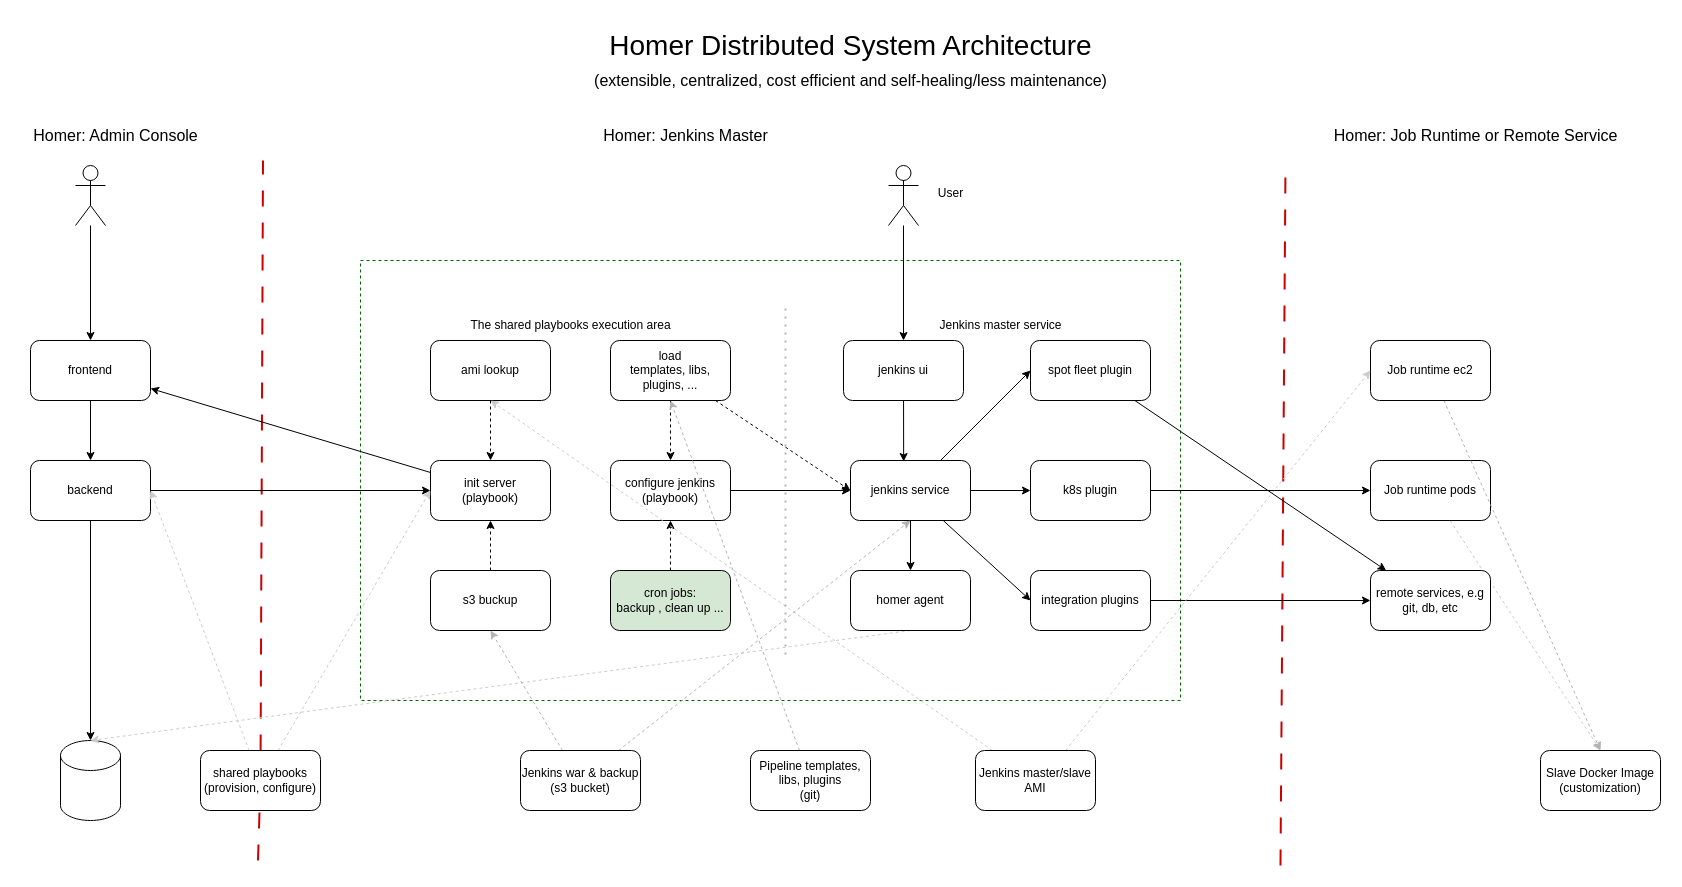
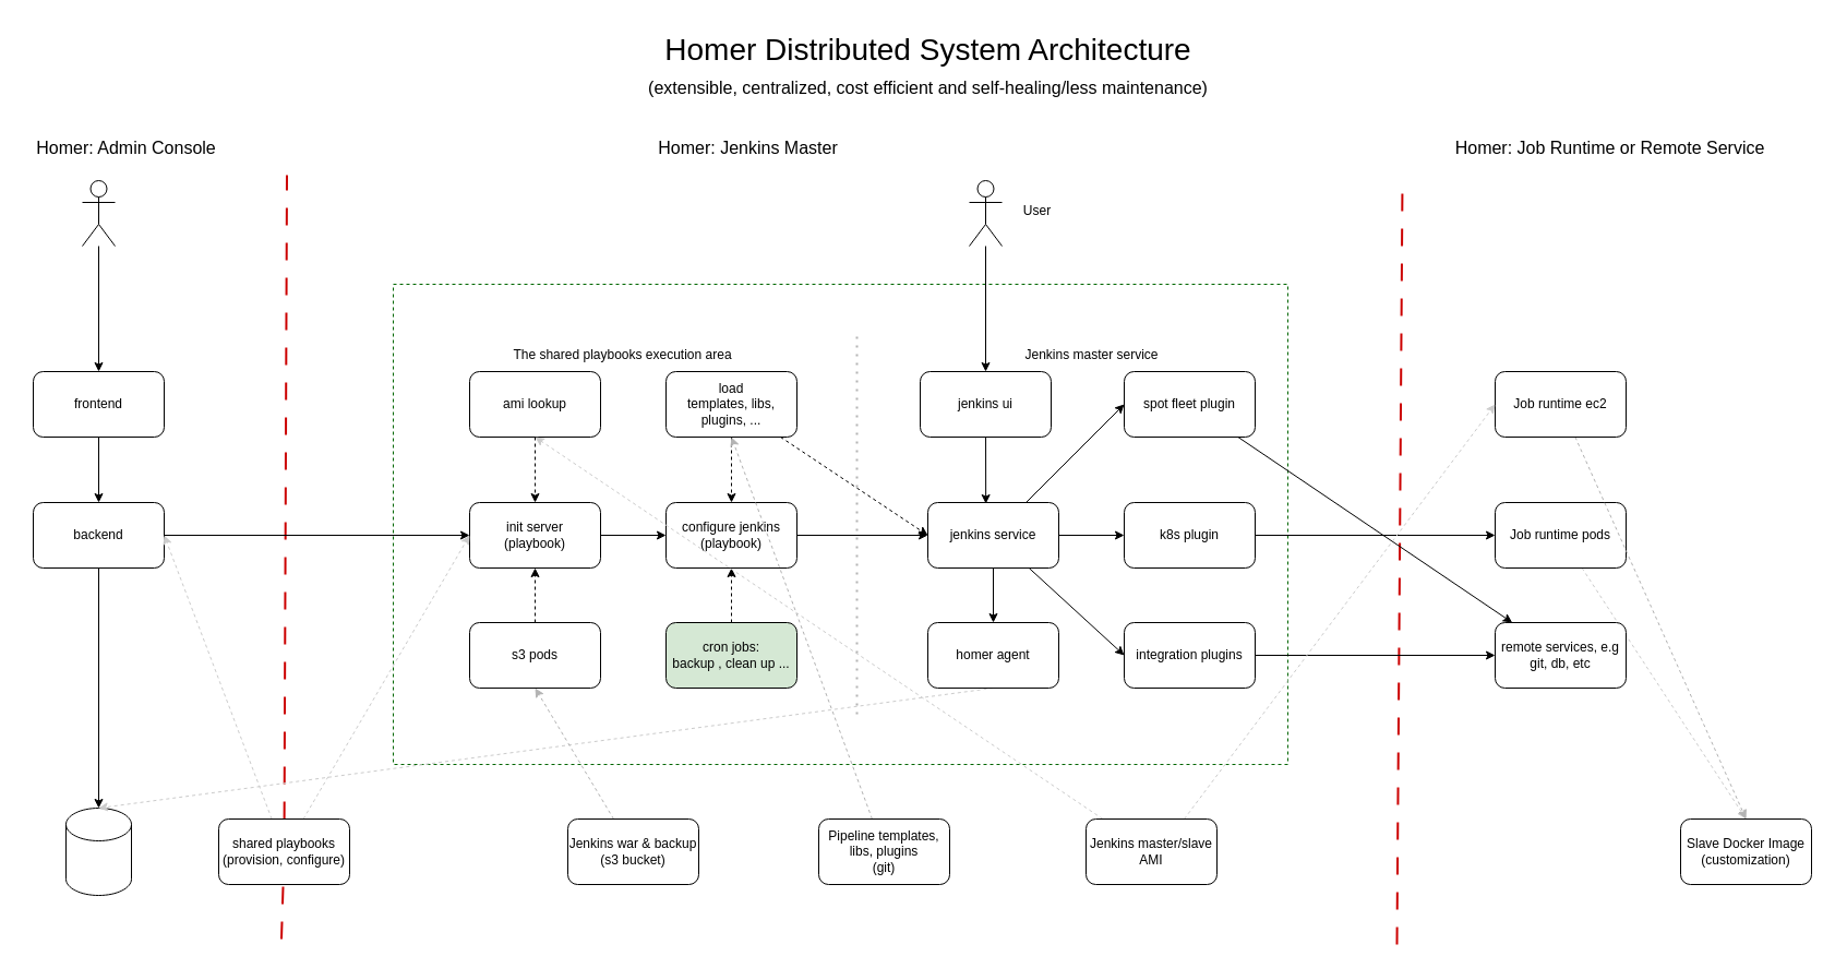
  <mxCell id="0" />
  <mxCell id="1" parent="0" />
  <mxCell id="2" value="" style="endArrow=none;dashed=1;html=1;dashPattern=8 8;strokeWidth=2;rounded=0;strokeColor=#CC0000;fontColor=#CC0000;" edge="1" parent="1"><mxGeometry width="50" height="50" relative="1" as="geometry"><mxPoint x="1280" y="865" as="sourcePoint" /><mxPoint x="1285" y="165" as="targetPoint" /></mxGeometry></mxCell>
  <mxCell id="3" value="" style="endArrow=none;dashed=1;html=1;dashPattern=8 8;strokeWidth=2;rounded=0;strokeColor=#CC0000;fontColor=#CC0000;" edge="1" parent="1" source="66"><mxGeometry width="50" height="50" relative="1" as="geometry"><mxPoint x="257.5" y="860" as="sourcePoint" /><mxPoint x="262.5" y="160" as="targetPoint" /></mxGeometry></mxCell>
  <mxCell id="4" value="" style="rounded=0;whiteSpace=wrap;html=1;dashed=1;strokeColor=#006600;" vertex="1" parent="1"><mxGeometry x="360" y="260" width="820" height="440" as="geometry" /></mxCell>
  <mxCell id="5" style="edgeStyle=none;rounded=0;orthogonalLoop=1;jettySize=auto;html=1;" edge="1" parent="1" source="6" target="9"><mxGeometry relative="1" as="geometry" /></mxCell>
  <mxCell id="6" value="frontend" style="rounded=1;whiteSpace=wrap;html=1;" vertex="1" parent="1"><mxGeometry x="30" y="340" width="120" height="60" as="geometry" /></mxCell>
  <mxCell id="7" style="edgeStyle=none;rounded=0;orthogonalLoop=1;jettySize=auto;html=1;entryX=0.5;entryY=0;entryDx=0;entryDy=0;entryPerimeter=0;" edge="1" parent="1" source="9" target="10"><mxGeometry relative="1" as="geometry" /></mxCell>
  <mxCell id="8" style="edgeStyle=none;rounded=0;orthogonalLoop=1;jettySize=auto;html=1;entryX=0;entryY=0.5;entryDx=0;entryDy=0;" edge="1" parent="1" source="9" target="12"><mxGeometry relative="1" as="geometry" /></mxCell>
  <mxCell id="9" value="backend" style="rounded=1;whiteSpace=wrap;html=1;" vertex="1" parent="1"><mxGeometry x="30" y="460" width="120" height="60" as="geometry" /></mxCell>
  <mxCell id="10" value="" style="shape=cylinder3;whiteSpace=wrap;html=1;boundedLbl=1;backgroundOutline=1;size=15;" vertex="1" parent="1"><mxGeometry x="60" y="740" width="60" height="80" as="geometry" /></mxCell>
- <mxCell id="11" style="edgeStyle=none;rounded=0;orthogonalLoop=1;jettySize=auto;html=1;" edge="1" parent="1" source="12" target="6"><mxGeometry relative="1" as="geometry" /></mxCell>
+ <mxCell id="11" style="edgeStyle=none;rounded=0;orthogonalLoop=1;jettySize=auto;html=1;" edge="1" parent="1" source="12" target="14"><mxGeometry relative="1" as="geometry" /></mxCell>
  <mxCell id="12" value="init server&lt;br&gt;(playbook)" style="rounded=1;whiteSpace=wrap;html=1;" vertex="1" parent="1"><mxGeometry x="430" y="460" width="120" height="60" as="geometry" /></mxCell>
  <mxCell id="13" style="edgeStyle=none;rounded=0;orthogonalLoop=1;jettySize=auto;html=1;entryX=0;entryY=0.5;entryDx=0;entryDy=0;" edge="1" parent="1" source="14" target="19"><mxGeometry relative="1" as="geometry" /></mxCell>
  <mxCell id="14" value="configure jenkins&lt;br&gt;(playbook)" style="rounded=1;whiteSpace=wrap;html=1;" vertex="1" parent="1"><mxGeometry x="610" y="460" width="120" height="60" as="geometry" /></mxCell>
  <mxCell id="15" style="edgeStyle=none;rounded=0;orthogonalLoop=1;jettySize=auto;html=1;entryX=0;entryY=0.5;entryDx=0;entryDy=0;" edge="1" parent="1" source="19" target="34"><mxGeometry relative="1" as="geometry" /></mxCell>
  <mxCell id="16" style="edgeStyle=none;rounded=0;orthogonalLoop=1;jettySize=auto;html=1;entryX=0;entryY=0.5;entryDx=0;entryDy=0;" edge="1" parent="1" source="19" target="32"><mxGeometry relative="1" as="geometry" /></mxCell>
  <mxCell id="17" style="edgeStyle=none;rounded=0;orthogonalLoop=1;jettySize=auto;html=1;entryX=0;entryY=0.5;entryDx=0;entryDy=0;" edge="1" parent="1" source="19" target="36"><mxGeometry relative="1" as="geometry" /></mxCell>
  <mxCell id="18" style="edgeStyle=none;rounded=0;orthogonalLoop=1;jettySize=auto;html=1;" edge="1" parent="1" source="19" target="56"><mxGeometry relative="1" as="geometry" /></mxCell>
  <mxCell id="19" value="jenkins service" style="rounded=1;whiteSpace=wrap;html=1;" vertex="1" parent="1"><mxGeometry x="850" y="460" width="120" height="60" as="geometry" /></mxCell>
  <mxCell id="20" style="edgeStyle=none;rounded=0;orthogonalLoop=1;jettySize=auto;html=1;entryX=0.5;entryY=1;entryDx=0;entryDy=0;dashed=1;" edge="1" parent="1" source="21" target="14"><mxGeometry relative="1" as="geometry" /></mxCell>
  <mxCell id="21" value="cron jobs: &lt;br&gt;backup , clean up ..." style="rounded=1;whiteSpace=wrap;html=1;fillColor=#d5e8d4;" vertex="1" parent="1"><mxGeometry x="610" y="570" width="120" height="60" as="geometry" /></mxCell>
  <mxCell id="22" style="edgeStyle=none;rounded=0;orthogonalLoop=1;jettySize=auto;html=1;entryX=0.5;entryY=0;entryDx=0;entryDy=0;dashed=1;" edge="1" parent="1" source="24" target="14"><mxGeometry relative="1" as="geometry" /></mxCell>
  <mxCell id="23" style="edgeStyle=none;rounded=0;orthogonalLoop=1;jettySize=auto;html=1;entryX=0;entryY=0.5;entryDx=0;entryDy=0;dashed=1;" edge="1" parent="1" source="24" target="19"><mxGeometry relative="1" as="geometry" /></mxCell>
  <mxCell id="24" value="load &lt;br&gt;templates, libs, plugins, ..." style="rounded=1;whiteSpace=wrap;html=1;" vertex="1" parent="1"><mxGeometry x="610" y="340" width="120" height="60" as="geometry" /></mxCell>
  <mxCell id="25" style="edgeStyle=none;rounded=0;orthogonalLoop=1;jettySize=auto;html=1;entryX=0.5;entryY=0;entryDx=0;entryDy=0;dashed=1;" edge="1" parent="1" source="26" target="12"><mxGeometry relative="1" as="geometry" /></mxCell>
  <mxCell id="26" value="ami lookup" style="rounded=1;whiteSpace=wrap;html=1;" vertex="1" parent="1"><mxGeometry x="430" y="340" width="120" height="60" as="geometry" /></mxCell>
  <mxCell id="27" style="edgeStyle=none;rounded=0;orthogonalLoop=1;jettySize=auto;html=1;entryX=0.5;entryY=1;entryDx=0;entryDy=0;dashed=1;" edge="1" parent="1" source="28" target="12"><mxGeometry relative="1" as="geometry" /></mxCell>
- <mxCell id="28" value="s3 buckup" style="rounded=1;whiteSpace=wrap;html=1;" vertex="1" parent="1"><mxGeometry x="430" y="570" width="120" height="60" as="geometry" /></mxCell>
+ <mxCell id="28" value="s3 pods" style="rounded=1;whiteSpace=wrap;html=1;" vertex="1" parent="1"><mxGeometry x="430" y="570" width="120" height="60" as="geometry" /></mxCell>
  <mxCell id="29" style="edgeStyle=none;rounded=0;orthogonalLoop=1;jettySize=auto;html=1;entryX=1;entryY=0.5;entryDx=0;entryDy=0;dashed=1;strokeColor=#CCCCCC;" edge="1" parent="1" source="66" target="9"><mxGeometry relative="1" as="geometry" /></mxCell>
  <mxCell id="30" style="edgeStyle=none;rounded=0;orthogonalLoop=1;jettySize=auto;html=1;entryX=0;entryY=0.5;entryDx=0;entryDy=0;dashed=1;strokeColor=#CCCCCC;" edge="1" parent="1" source="66" target="12"><mxGeometry relative="1" as="geometry" /></mxCell>
  <mxCell id="31" style="edgeStyle=none;rounded=0;orthogonalLoop=1;jettySize=auto;html=1;" edge="1" parent="1" source="32" target="41"><mxGeometry relative="1" as="geometry" /></mxCell>
  <mxCell id="32" value="integration plugins" style="rounded=1;whiteSpace=wrap;html=1;" vertex="1" parent="1"><mxGeometry x="1030" y="570" width="120" height="60" as="geometry" /></mxCell>
  <mxCell id="33" style="edgeStyle=none;rounded=0;orthogonalLoop=1;jettySize=auto;html=1;entryX=0;entryY=0.5;entryDx=0;entryDy=0;" edge="1" parent="1" source="34" target="38"><mxGeometry relative="1" as="geometry" /></mxCell>
  <mxCell id="34" value="k8s plugin" style="rounded=1;whiteSpace=wrap;html=1;" vertex="1" parent="1"><mxGeometry x="1030" y="460" width="120" height="60" as="geometry" /></mxCell>
  <mxCell id="35" style="edgeStyle=none;rounded=0;orthogonalLoop=1;jettySize=auto;html=1;" edge="1" parent="1" source="36" target="41"><mxGeometry relative="1" as="geometry" /></mxCell>
  <mxCell id="36" value="spot fleet plugin" style="rounded=1;whiteSpace=wrap;html=1;" vertex="1" parent="1"><mxGeometry x="1030" y="340" width="120" height="60" as="geometry" /></mxCell>
  <mxCell id="37" style="edgeStyle=none;rounded=0;orthogonalLoop=1;jettySize=auto;html=1;entryX=0.5;entryY=0;entryDx=0;entryDy=0;dashed=1;strokeColor=#CCCCCC;" edge="1" parent="1" source="38" target="47"><mxGeometry relative="1" as="geometry" /></mxCell>
  <mxCell id="38" value="Job runtime pods" style="rounded=1;whiteSpace=wrap;html=1;" vertex="1" parent="1"><mxGeometry x="1370" y="460" width="120" height="60" as="geometry" /></mxCell>
  <mxCell id="39" style="edgeStyle=none;rounded=0;orthogonalLoop=1;jettySize=auto;html=1;entryX=0.5;entryY=0;entryDx=0;entryDy=0;dashed=1;strokeColor=#B3B3B3;" edge="1" parent="1" source="40" target="47"><mxGeometry relative="1" as="geometry" /></mxCell>
  <mxCell id="40" value="Job runtime ec2" style="rounded=1;whiteSpace=wrap;html=1;" vertex="1" parent="1"><mxGeometry x="1370" y="340" width="120" height="60" as="geometry" /></mxCell>
  <mxCell id="41" value="remote services, e.g git, db, etc" style="rounded=1;whiteSpace=wrap;html=1;" vertex="1" parent="1"><mxGeometry x="1370" y="570" width="120" height="60" as="geometry" /></mxCell>
  <mxCell id="42" style="edgeStyle=none;rounded=0;orthogonalLoop=1;jettySize=auto;html=1;entryX=0.443;entryY=0.017;entryDx=0;entryDy=0;entryPerimeter=0;" edge="1" parent="1" source="43" target="19"><mxGeometry relative="1" as="geometry" /></mxCell>
  <mxCell id="43" value="jenkins ui" style="rounded=1;whiteSpace=wrap;html=1;" vertex="1" parent="1"><mxGeometry x="843" y="340" width="120" height="60" as="geometry" /></mxCell>
  <mxCell id="44" style="edgeStyle=none;rounded=0;orthogonalLoop=1;jettySize=auto;html=1;entryX=0.5;entryY=1;entryDx=0;entryDy=0;dashed=1;strokeColor=#CCCCCC;" edge="1" parent="1" source="46" target="26"><mxGeometry relative="1" as="geometry" /></mxCell>
  <mxCell id="45" style="edgeStyle=none;rounded=0;orthogonalLoop=1;jettySize=auto;html=1;entryX=0;entryY=0.5;entryDx=0;entryDy=0;exitX=0.75;exitY=0;exitDx=0;exitDy=0;dashed=1;strokeColor=#CCCCCC;" edge="1" parent="1" source="46" target="40"><mxGeometry relative="1" as="geometry" /></mxCell>
- <mxCell id="46" value="Jenkins master/slave AMI" style="rounded=1;whiteSpace=wrap;html=1;" vertex="1" parent="1"><mxGeometry x="975" y="750" width="120" height="60" as="geometry" /></mxCell>
+ <mxCell id="46" value="Jenkins master/slave AMI" style="rounded=1;whiteSpace=wrap;html=1;" vertex="1" parent="1"><mxGeometry x="995" y="750" width="120" height="60" as="geometry" /></mxCell>
  <mxCell id="47" value="Slave Docker Image&lt;br&gt;(customization)" style="rounded=1;whiteSpace=wrap;html=1;" vertex="1" parent="1"><mxGeometry x="1540" y="750" width="120" height="60" as="geometry" /></mxCell>
  <mxCell id="48" style="edgeStyle=none;rounded=0;orthogonalLoop=1;jettySize=auto;html=1;entryX=0.5;entryY=0;entryDx=0;entryDy=0;" edge="1" parent="1" source="49" target="6"><mxGeometry relative="1" as="geometry" /></mxCell>
  <mxCell id="49" value="" style="shape=umlActor;verticalLabelPosition=bottom;verticalAlign=top;html=1;outlineConnect=0;" vertex="1" parent="1"><mxGeometry x="75" y="165" width="30" height="60" as="geometry" /></mxCell>
  <mxCell id="50" style="edgeStyle=none;rounded=0;orthogonalLoop=1;jettySize=auto;html=1;entryX=0.5;entryY=0;entryDx=0;entryDy=0;" edge="1" parent="1" source="51" target="43"><mxGeometry relative="1" as="geometry" /></mxCell>
  <mxCell id="51" value="" style="shape=umlActor;verticalLabelPosition=bottom;verticalAlign=top;html=1;outlineConnect=0;" vertex="1" parent="1"><mxGeometry x="888" y="165" width="30" height="60" as="geometry" /></mxCell>
  <mxCell id="52" value="Jenkins master service" style="text;html=1;align=center;verticalAlign=middle;resizable=0;points=[];autosize=1;strokeColor=none;fillColor=none;" vertex="1" parent="1"><mxGeometry x="925" y="310" width="150" height="30" as="geometry" /></mxCell>
  <mxCell id="53" value="Homer: Job Runtime or Remote Service" style="text;html=1;align=center;verticalAlign=middle;resizable=0;points=[];autosize=1;strokeColor=none;fillColor=none;fontSize=16;" vertex="1" parent="1"><mxGeometry x="1320" y="120" width="310" height="30" as="geometry" /></mxCell>
  <mxCell id="54" value="Homer: Admin Console" style="text;html=1;align=center;verticalAlign=middle;resizable=0;points=[];autosize=1;strokeColor=none;fillColor=none;fontSize=16;" vertex="1" parent="1"><mxGeometry x="20" y="120" width="190" height="30" as="geometry" /></mxCell>
  <mxCell id="55" style="edgeStyle=none;rounded=0;orthogonalLoop=1;jettySize=auto;html=1;entryX=0.5;entryY=0;entryDx=0;entryDy=0;entryPerimeter=0;exitX=0.5;exitY=1;exitDx=0;exitDy=0;dashed=1;strokeColor=#CCCCCC;" edge="1" parent="1" source="56" target="10"><mxGeometry relative="1" as="geometry" /></mxCell>
  <mxCell id="56" value="homer agent" style="rounded=1;whiteSpace=wrap;html=1;" vertex="1" parent="1"><mxGeometry x="850" y="570" width="120" height="60" as="geometry" /></mxCell>
  <mxCell id="57" value="" style="endArrow=none;dashed=1;html=1;dashPattern=1 3;strokeWidth=2;rounded=0;strokeColor=#B3B3B3;" edge="1" parent="1"><mxGeometry width="50" height="50" relative="1" as="geometry"><mxPoint x="785" y="654" as="sourcePoint" /><mxPoint x="785" y="304" as="targetPoint" /></mxGeometry></mxCell>
  <mxCell id="58" value="The shared playbooks execution area" style="text;html=1;align=center;verticalAlign=middle;resizable=0;points=[];autosize=1;strokeColor=none;fillColor=none;" vertex="1" parent="1"><mxGeometry x="460" y="310" width="220" height="30" as="geometry" /></mxCell>
  <mxCell id="59" value="User" style="text;html=1;align=center;verticalAlign=middle;resizable=0;points=[];autosize=1;strokeColor=none;fillColor=none;" vertex="1" parent="1"><mxGeometry x="925" y="178" width="50" height="30" as="geometry" /></mxCell>
  <mxCell id="60" value="Homer: Jenkins Master" style="text;html=1;align=center;verticalAlign=middle;resizable=0;points=[];autosize=1;strokeColor=none;fillColor=none;fontSize=16;" vertex="1" parent="1"><mxGeometry x="590" y="120" width="190" height="30" as="geometry" /></mxCell>
  <mxCell id="61" value="&lt;font style=&quot;font-size: 28px;&quot;&gt;Homer Distributed System Architecture &lt;br&gt;&lt;/font&gt;&lt;font style=&quot;font-size: 16px;&quot;&gt;(extensible, centralized, cost efficient and self-healing/less maintenance)&lt;/font&gt;" style="text;html=1;align=center;verticalAlign=middle;resizable=0;points=[];autosize=1;strokeColor=none;fillColor=none;fontSize=25;" vertex="1" parent="1"><mxGeometry x="580" y="20" width="540" height="80" as="geometry" /></mxCell>
  <mxCell id="62" style="edgeStyle=none;rounded=0;orthogonalLoop=1;jettySize=auto;html=1;entryX=0.5;entryY=1;entryDx=0;entryDy=0;dashed=1;strokeColor=#B3B3B3;" edge="1" parent="1" source="64" target="28"><mxGeometry relative="1" as="geometry" /></mxCell>
- <mxCell id="63" style="edgeStyle=none;rounded=0;orthogonalLoop=1;jettySize=auto;html=1;entryX=0.5;entryY=1;entryDx=0;entryDy=0;dashed=1;strokeColor=#B3B3B3;" edge="1" parent="1" source="64" target="19"><mxGeometry relative="1" as="geometry" /></mxCell>
  <mxCell id="64" value="Jenkins war &amp;amp; backup&lt;br&gt;(s3 bucket)" style="rounded=1;whiteSpace=wrap;html=1;" vertex="1" parent="1"><mxGeometry x="520" y="750" width="120" height="60" as="geometry" /></mxCell>
  <mxCell id="65" value="" style="endArrow=none;dashed=1;html=1;dashPattern=8 8;strokeWidth=2;rounded=0;strokeColor=#CC0000;fontColor=#CC0000;" edge="1" parent="1" target="66"><mxGeometry width="50" height="50" relative="1" as="geometry"><mxPoint x="257.5" y="860" as="sourcePoint" /><mxPoint x="262.5" y="160" as="targetPoint" /></mxGeometry></mxCell>
  <mxCell id="66" value="shared playbooks&lt;br&gt;(provision, configure)" style="rounded=1;whiteSpace=wrap;html=1;" vertex="1" parent="1"><mxGeometry x="200" y="750" width="120" height="60" as="geometry" /></mxCell>
  <mxCell id="67" style="edgeStyle=none;rounded=0;orthogonalLoop=1;jettySize=auto;html=1;entryX=0.5;entryY=1;entryDx=0;entryDy=0;dashed=1;strokeColor=#B3B3B3;" edge="1" parent="1" source="68" target="24"><mxGeometry relative="1" as="geometry" /></mxCell>
  <mxCell id="68" value="Pipeline templates, libs, plugins&lt;br&gt;(git)" style="rounded=1;whiteSpace=wrap;html=1;" vertex="1" parent="1"><mxGeometry x="750" y="750" width="120" height="60" as="geometry" /></mxCell>
